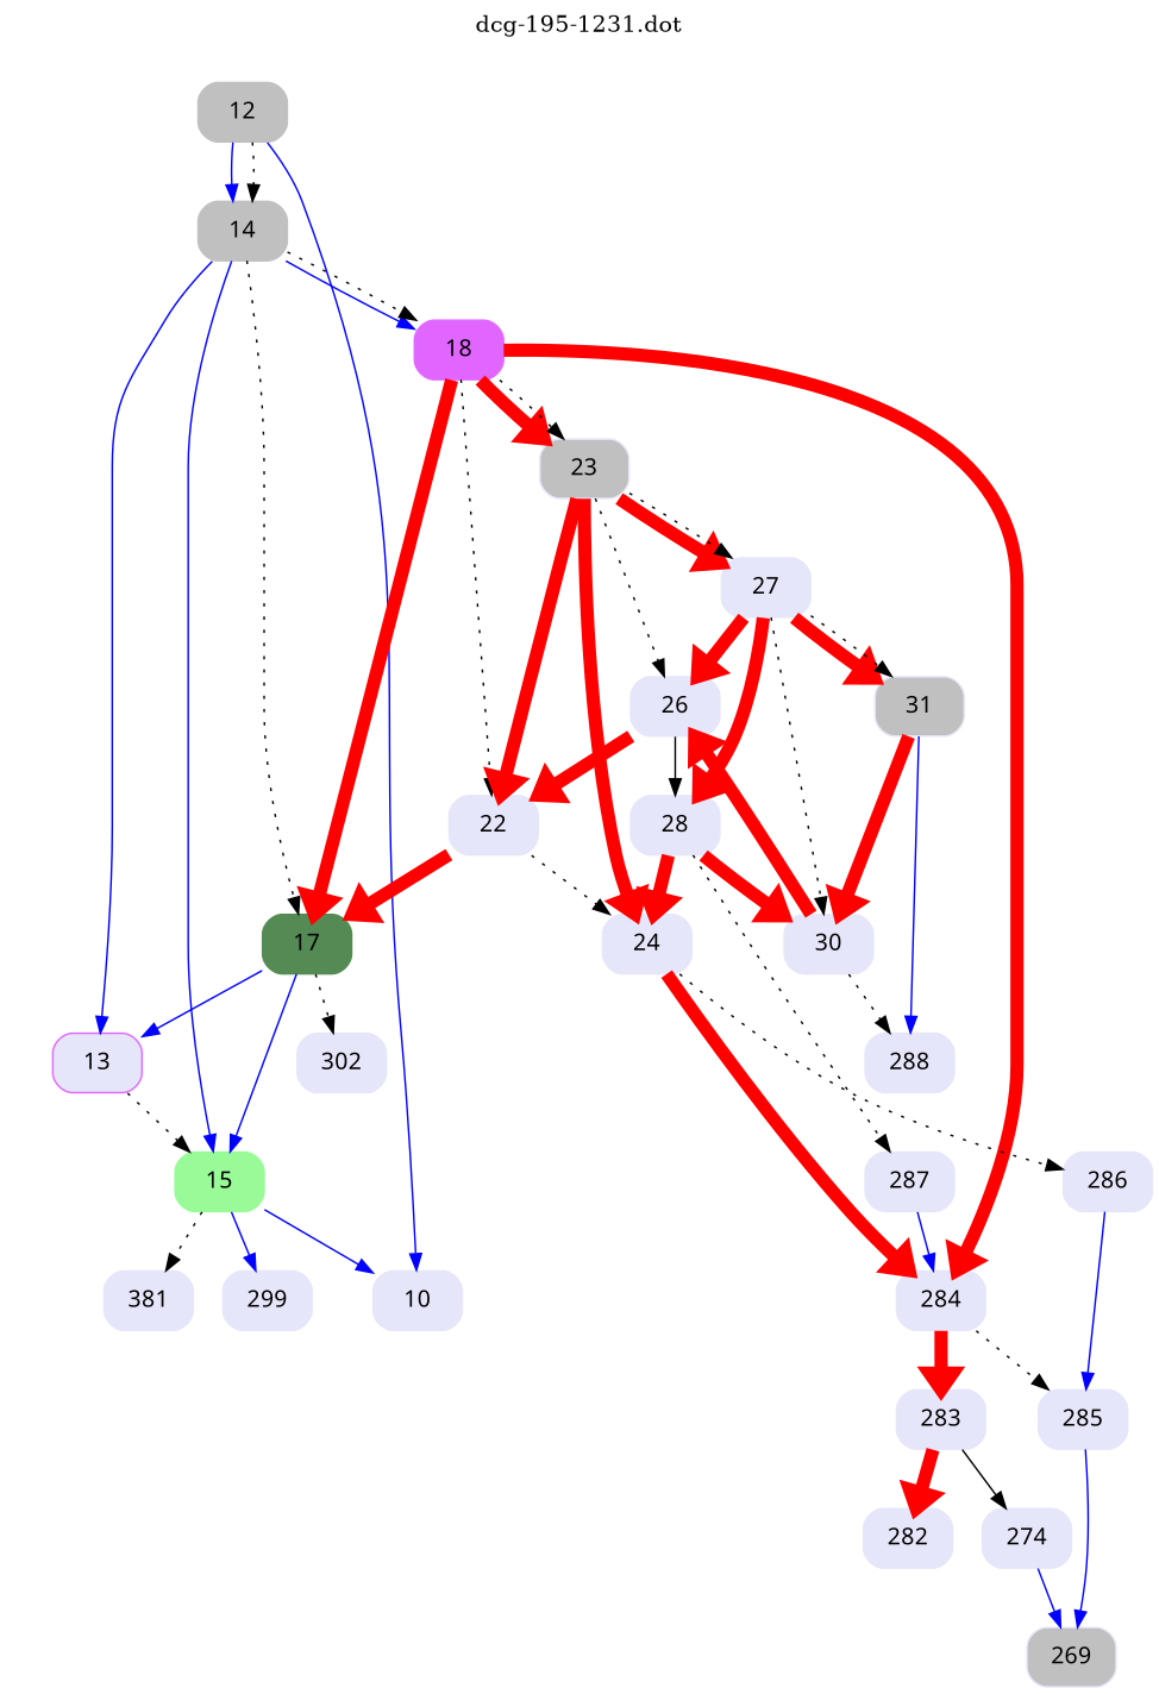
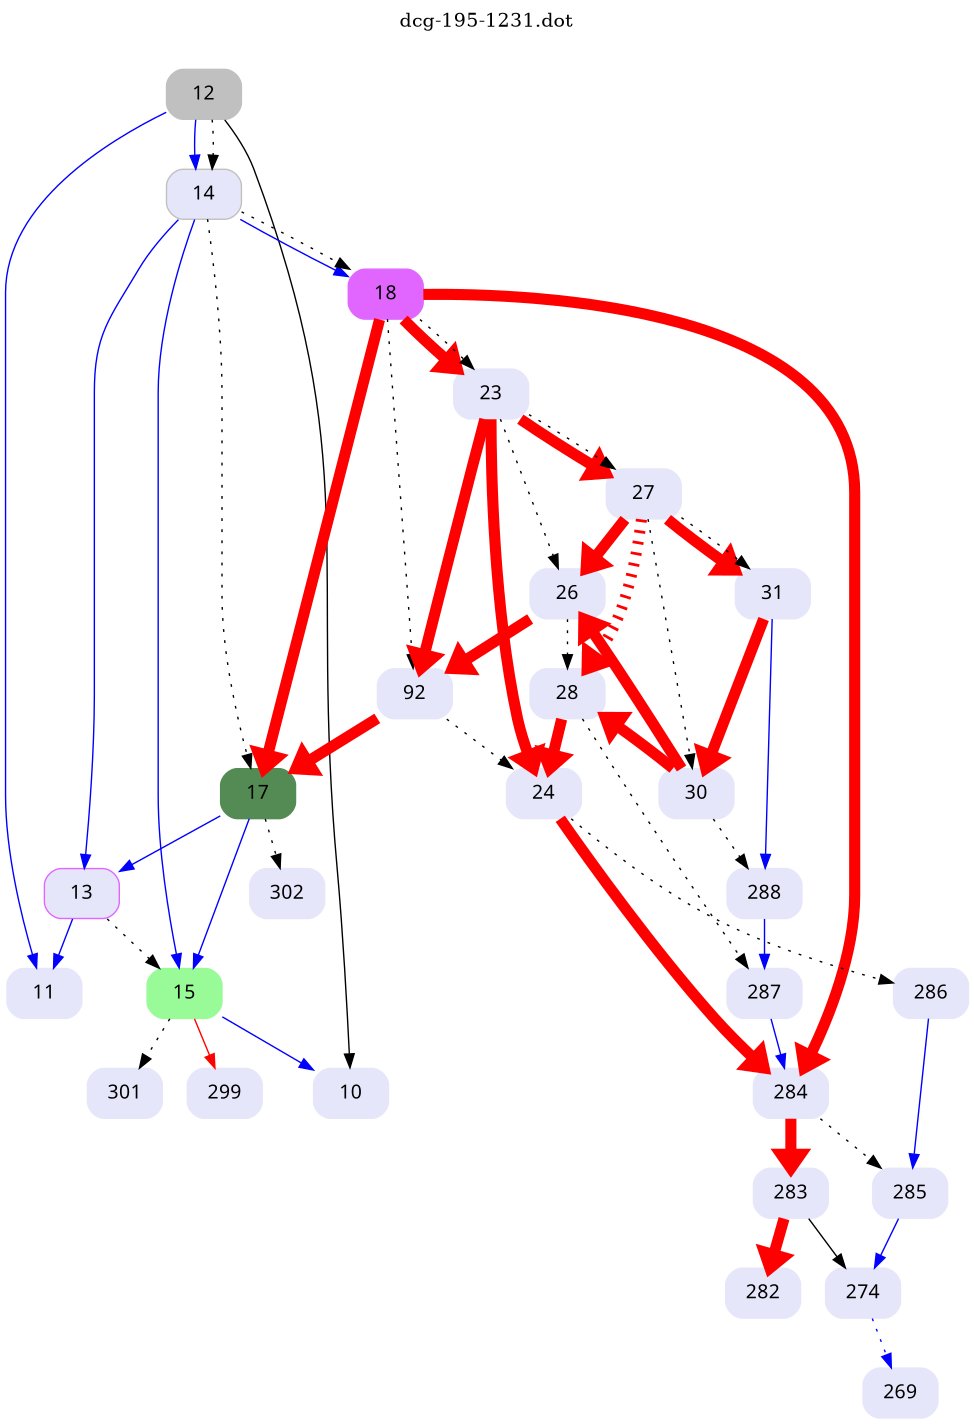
  digraph {
    label="dcg-195-1231.dot"
    labelloc=t
    node [color=lavender fontname="sans-serif" shape=box style="rounded,filled"]
    n1 [color=grey label=12]
+   n2 [label=11]
    n3 [label=10]
-   n4 [color=grey label=14]
+   n4 [color=grey label=14 fillcolor=lavender]
    n5 [color=mediumorchid1 fillcolor=lavender label=13]
    n6 [color=palegreen label=15]
    n7 [color=mediumorchid1 label=18]
    n8 [color=palegreen4 label=17]
    n9 [label=299]
-   n10 [label=381]
+   n10 [label=301]
    n11 [label=284]
-   n12 [label=23 fillcolor=grey]
-   n13 [label=22]
+   n12 [label=23]
+   n13 [label=92]
    n14 [label=302]
    n15 [label=285]
    n16 [label=283]
    n17 [label=24]
    n18 [label=27]
    n19 [label=26]
    n20 [label=274]
    n21 [label=282]
    n22 [label=286]
    n23 [label=28]
-   n24 [label=31 fillcolor=grey]
+   n24 [label=31]
    n25 [label=30]
    n26 [label=287]
    n27 [label=288]
-   n28 [label=269 fillcolor=grey]
-   n1 -> n3 [color=blue penwidth=1]
+   n28 [label=269]
+   n1 -> n2 [color=blue penwidth=1]
+   n1 -> n3 [color=black penwidth=1]
    n1 -> n4 [color=blue penwidth=1]
    n1 -> n4 [style=dotted]
    n4 -> n5 [color=blue penwidth=1]
    n4 -> n6 [color=blue penwidth=1]
    n4 -> n7 [color=blue penwidth=1]
    n4 -> n7 [style=dotted]
    n4 -> n8 [style=dotted]
+   n5 -> n2 [color=blue penwidth=1]
    n5 -> n6 [style=dotted]
    n6 -> n3 [color=blue penwidth=1]
-   n6 -> n9 [color=blue penwidth=1]
+   n6 -> n9 [color=red penwidth=1]
    n6 -> n10 [style=dotted]
    n7 -> n8 [color=red penwidth=8]
    n7 -> n11 [color=red penwidth=8]
    n7 -> n12 [color=red penwidth=8]
    n7 -> n12 [style=dotted]
    n7 -> n13 [style=dotted]
    n8 -> n5 [color=blue penwidth=1]
    n8 -> n6 [color=blue penwidth=1]
    n8 -> n14 [style=dotted]
    n11 -> n15 [style=dotted]
    n11 -> n16 [color=red penwidth=8]
    n12 -> n13 [color=red penwidth=8]
    n12 -> n17 [color=red penwidth=8]
    n12 -> n18 [color=red penwidth=8]
    n12 -> n18 [style=dotted]
    n12 -> n19 [style=dotted]
    n13 -> n8 [color=red penwidth=8]
    n13 -> n17 [style=dotted]
-   n15 -> n28 [color=blue penwidth=1]
+   n15 -> n20 [color=blue penwidth=1]
    n16 -> n20 [style=solid]
    n16 -> n21 [color=red penwidth=8]
    n17 -> n11 [color=red penwidth=8]
    n17 -> n22 [style=dotted]
    n18 -> n19 [color=red penwidth=8]
-   n18 -> n23 [color=red penwidth=8]
+   n18 -> n23 [color=red penwidth=8 style=dotted]
    n18 -> n24 [color=red penwidth=8]
    n18 -> n24 [style=dotted]
    n18 -> n25 [style=dotted]
    n19 -> n13 [color=red penwidth=8]
-   n19 -> n23 [style=solid]
-   n20 -> n28 [color=blue penwidth=1]
+   n19 -> n23 [style=dotted]
+   n20 -> n28 [color=blue penwidth=1 style=dotted]
    n22 -> n15 [color=blue penwidth=1]
    n23 -> n17 [color=red penwidth=8]
    n23 -> n26 [style=dotted]
    n24 -> n25 [color=red penwidth=8]
    n24 -> n27 [color=blue penwidth=1]
    n25 -> n19 [color=red penwidth=8]
-   n23 -> n25 [color=red penwidth=8]
+   n25 -> n23 [color=red penwidth=8]
    n25 -> n27 [style=dotted]
    n26 -> n11 [color=blue penwidth=1]
+   n27 -> n26 [color=blue penwidth=1]
  }
